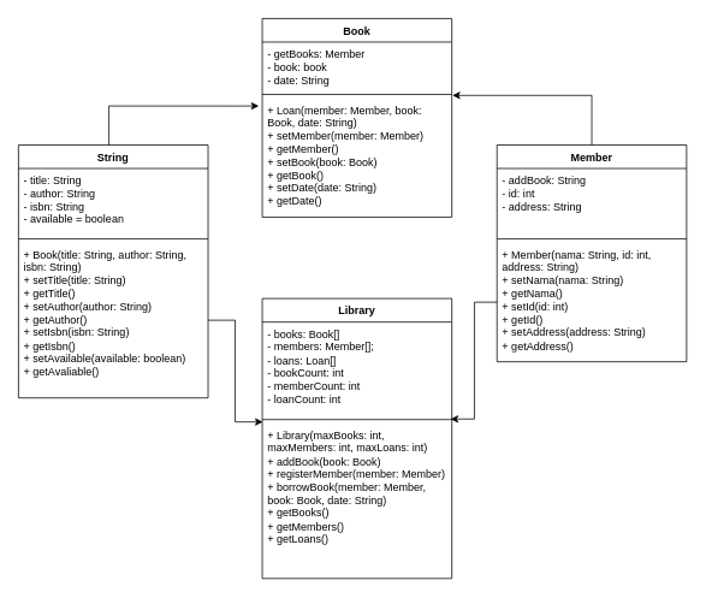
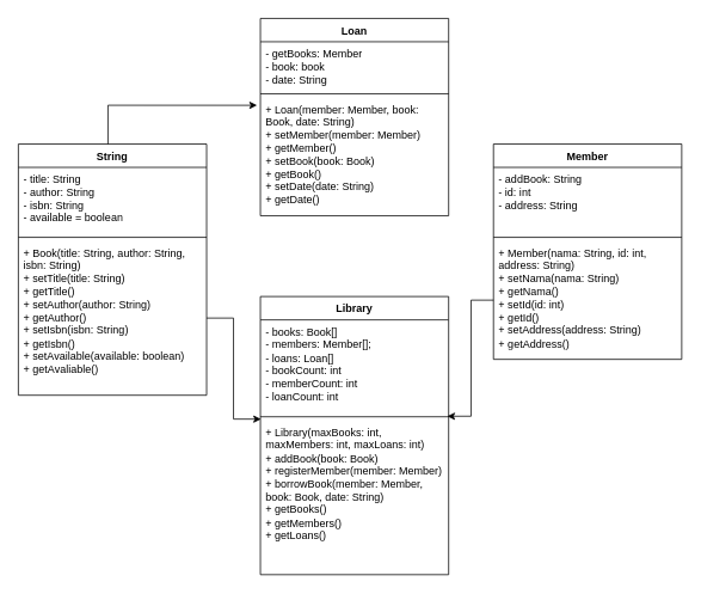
  <mxCell id="0" />
  <mxCell id="1" parent="0" />
  <mxCell id="2" value="String" style="swimlane;fontStyle=1;align=center;verticalAlign=top;childLayout=stackLayout;horizontal=1;startSize=26;horizontalStack=0;resizeParent=1;resizeParentMax=0;resizeLast=0;collapsible=1;marginBottom=0;whiteSpace=wrap;html=1;" parent="1" vertex="1"><mxGeometry x="20" y="160" width="210" height="280" as="geometry" /></mxCell>
  <mxCell id="3" value="- title: String&lt;div&gt;- author: String&lt;/div&gt;&lt;div&gt;- isbn: String&lt;/div&gt;&lt;div&gt;- available = boolean&lt;/div&gt;" style="text;strokeColor=none;fillColor=none;align=left;verticalAlign=top;spacingLeft=4;spacingRight=4;overflow=hidden;rotatable=0;points=[[0,0.5],[1,0.5]];portConstraint=eastwest;whiteSpace=wrap;html=1;" parent="2" vertex="1"><mxGeometry y="26" width="210" height="74" as="geometry" /></mxCell>
  <mxCell id="4" value="" style="line;strokeWidth=1;fillColor=none;align=left;verticalAlign=middle;spacingTop=-1;spacingLeft=3;spacingRight=3;rotatable=0;labelPosition=right;points=[];portConstraint=eastwest;strokeColor=inherit;" parent="2" vertex="1"><mxGeometry y="100" width="210" height="8" as="geometry" /></mxCell>
  <mxCell id="5" value="+ Book(title: String, author: String, isbn: String)&lt;br&gt;+ setTitle(title: String)&lt;br&gt;+ getTitle()&lt;br&gt;+ setAuthor(author: String)&lt;div&gt;+ getAuthor()&lt;/div&gt;&lt;div&gt;+ setIsbn(isbn: String)&lt;/div&gt;&lt;div&gt;+ getIsbn()&lt;/div&gt;&lt;div&gt;+ setAvailable(available: boolean)&lt;/div&gt;&lt;div&gt;+ getAvaliable()&lt;/div&gt;" style="text;strokeColor=none;fillColor=none;align=left;verticalAlign=top;spacingLeft=4;spacingRight=4;overflow=hidden;rotatable=0;points=[[0,0.5],[1,0.5]];portConstraint=eastwest;whiteSpace=wrap;html=1;" parent="2" vertex="1"><mxGeometry y="108" width="210" height="172" as="geometry" /></mxCell>
- <mxCell id="6" value="Book" style="swimlane;fontStyle=1;align=center;verticalAlign=top;childLayout=stackLayout;horizontal=1;startSize=26;horizontalStack=0;resizeParent=1;resizeParentMax=0;resizeLast=0;collapsible=1;marginBottom=0;whiteSpace=wrap;html=1;" parent="1" vertex="1"><mxGeometry x="290" y="20" width="210" height="220" as="geometry" /></mxCell>
+ <mxCell id="6" value="Loan" style="swimlane;fontStyle=1;align=center;verticalAlign=top;childLayout=stackLayout;horizontal=1;startSize=26;horizontalStack=0;resizeParent=1;resizeParentMax=0;resizeLast=0;collapsible=1;marginBottom=0;whiteSpace=wrap;html=1;" parent="1" vertex="1"><mxGeometry x="290" y="20" width="210" height="220" as="geometry" /></mxCell>
  <mxCell id="7" value="- getBooks: Member&lt;div&gt;- book: book&lt;/div&gt;&lt;div&gt;- date: String&lt;/div&gt;" style="text;strokeColor=none;fillColor=none;align=left;verticalAlign=top;spacingLeft=4;spacingRight=4;overflow=hidden;rotatable=0;points=[[0,0.5],[1,0.5]];portConstraint=eastwest;whiteSpace=wrap;html=1;" parent="6" vertex="1"><mxGeometry y="26" width="210" height="54" as="geometry" /></mxCell>
  <mxCell id="8" value="" style="line;strokeWidth=1;fillColor=none;align=left;verticalAlign=middle;spacingTop=-1;spacingLeft=3;spacingRight=3;rotatable=0;labelPosition=right;points=[];portConstraint=eastwest;strokeColor=inherit;" parent="6" vertex="1"><mxGeometry y="80" width="210" height="8" as="geometry" /></mxCell>
  <mxCell id="9" value="+ Loan(member: Member, book: Book, date: String)&lt;br&gt;+ setMember(member: Member)&lt;br&gt;+ getMember()&lt;br&gt;+ setBook(book: Book)&lt;br&gt;+ getBook()&lt;br&gt;+ setDate(date: String)&lt;br&gt;+ getDate()" style="text;strokeColor=none;fillColor=none;align=left;verticalAlign=top;spacingLeft=4;spacingRight=4;overflow=hidden;rotatable=0;points=[[0,0.5],[1,0.5]];portConstraint=eastwest;whiteSpace=wrap;html=1;" parent="6" vertex="1"><mxGeometry y="88" width="210" height="132" as="geometry" /></mxCell>
  <mxCell id="10" value="Member" style="swimlane;fontStyle=1;align=center;verticalAlign=top;childLayout=stackLayout;horizontal=1;startSize=26;horizontalStack=0;resizeParent=1;resizeParentMax=0;resizeLast=0;collapsible=1;marginBottom=0;whiteSpace=wrap;html=1;" parent="1" vertex="1"><mxGeometry x="550" y="160" width="210" height="240" as="geometry" /></mxCell>
  <mxCell id="11" value="- addBook: String&lt;br&gt;- id: int&lt;br&gt;- address: String" style="text;strokeColor=none;fillColor=none;align=left;verticalAlign=top;spacingLeft=4;spacingRight=4;overflow=hidden;rotatable=0;points=[[0,0.5],[1,0.5]];portConstraint=eastwest;whiteSpace=wrap;html=1;" parent="10" vertex="1"><mxGeometry y="26" width="210" height="74" as="geometry" /></mxCell>
  <mxCell id="12" value="" style="line;strokeWidth=1;fillColor=none;align=left;verticalAlign=middle;spacingTop=-1;spacingLeft=3;spacingRight=3;rotatable=0;labelPosition=right;points=[];portConstraint=eastwest;strokeColor=inherit;" parent="10" vertex="1"><mxGeometry y="100" width="210" height="8" as="geometry" /></mxCell>
  <mxCell id="13" value="+ Member(nama: String, id: int, address: String)&lt;br&gt;+ setNama(nama: String)&lt;br&gt;+ getNama()&lt;br&gt;+ setId(id: int)&lt;br&gt;+ getId()&lt;br&gt;+ setAddress(address: String)&lt;br&gt;+ getAddress()" style="text;strokeColor=none;fillColor=none;align=left;verticalAlign=top;spacingLeft=4;spacingRight=4;overflow=hidden;rotatable=0;points=[[0,0.5],[1,0.5]];portConstraint=eastwest;whiteSpace=wrap;html=1;" parent="10" vertex="1"><mxGeometry y="108" width="210" height="132" as="geometry" /></mxCell>
  <mxCell id="14" value="Library" style="swimlane;fontStyle=1;align=center;verticalAlign=top;childLayout=stackLayout;horizontal=1;startSize=26;horizontalStack=0;resizeParent=1;resizeParentMax=0;resizeLast=0;collapsible=1;marginBottom=0;whiteSpace=wrap;html=1;" parent="1" vertex="1"><mxGeometry x="290" y="330" width="210" height="310" as="geometry" /></mxCell>
  <mxCell id="15" value="- books: Book[]&lt;br&gt;- members: Member[];&lt;br&gt;- loans: Loan[]&lt;br&gt;- bookCount: int&lt;br&gt;- memberCount: int&lt;br&gt;- loanCount: int" style="text;strokeColor=none;fillColor=none;align=left;verticalAlign=top;spacingLeft=4;spacingRight=4;overflow=hidden;rotatable=0;points=[[0,0.5],[1,0.5]];portConstraint=eastwest;whiteSpace=wrap;html=1;" parent="14" vertex="1"><mxGeometry y="26" width="210" height="104" as="geometry" /></mxCell>
  <mxCell id="16" value="" style="line;strokeWidth=1;fillColor=none;align=left;verticalAlign=middle;spacingTop=-1;spacingLeft=3;spacingRight=3;rotatable=0;labelPosition=right;points=[];portConstraint=eastwest;strokeColor=inherit;" parent="14" vertex="1"><mxGeometry y="130" width="210" height="8" as="geometry" /></mxCell>
  <mxCell id="17" value="+ Library(maxBooks: int, maxMembers: int, maxLoans: int)&lt;br&gt;+ addBook(book: Book)&lt;br&gt;+ registerMember(member: Member)&lt;br&gt;+ borrowBook(member: Member, book: Book, date: String)&lt;br&gt;+ getBooks()&lt;br&gt;+ getMembers()&lt;br&gt;+ getLoans()" style="text;strokeColor=none;fillColor=none;align=left;verticalAlign=top;spacingLeft=4;spacingRight=4;overflow=hidden;rotatable=0;points=[[0,0.5],[1,0.5]];portConstraint=eastwest;whiteSpace=wrap;html=1;" parent="14" vertex="1"><mxGeometry y="138" width="210" height="172" as="geometry" /></mxCell>
  <mxCell id="18" style="edgeStyle=orthogonalEdgeStyle;rounded=0;orthogonalLoop=1;jettySize=auto;html=1;entryX=-0.018;entryY=0.067;entryDx=0;entryDy=0;entryPerimeter=0;" parent="1" source="2" target="9" edge="1"><mxGeometry relative="1" as="geometry"><Array as="points"><mxPoint x="120" y="117" /></Array></mxGeometry></mxCell>
- <mxCell id="19" style="edgeStyle=orthogonalEdgeStyle;rounded=0;orthogonalLoop=1;jettySize=auto;html=1;entryX=1.003;entryY=1.094;entryDx=0;entryDy=0;entryPerimeter=0;" parent="1" source="10" target="7" edge="1"><mxGeometry relative="1" as="geometry" /></mxCell>
  <mxCell id="20" style="edgeStyle=orthogonalEdgeStyle;rounded=0;orthogonalLoop=1;jettySize=auto;html=1;entryX=0.003;entryY=-0.008;entryDx=0;entryDy=0;entryPerimeter=0;" parent="1" source="5" target="17" edge="1"><mxGeometry relative="1" as="geometry" /></mxCell>
  <mxCell id="21" style="edgeStyle=orthogonalEdgeStyle;rounded=0;orthogonalLoop=1;jettySize=auto;html=1;entryX=0.993;entryY=1.033;entryDx=0;entryDy=0;entryPerimeter=0;" parent="1" source="13" target="15" edge="1"><mxGeometry relative="1" as="geometry" /></mxCell>
